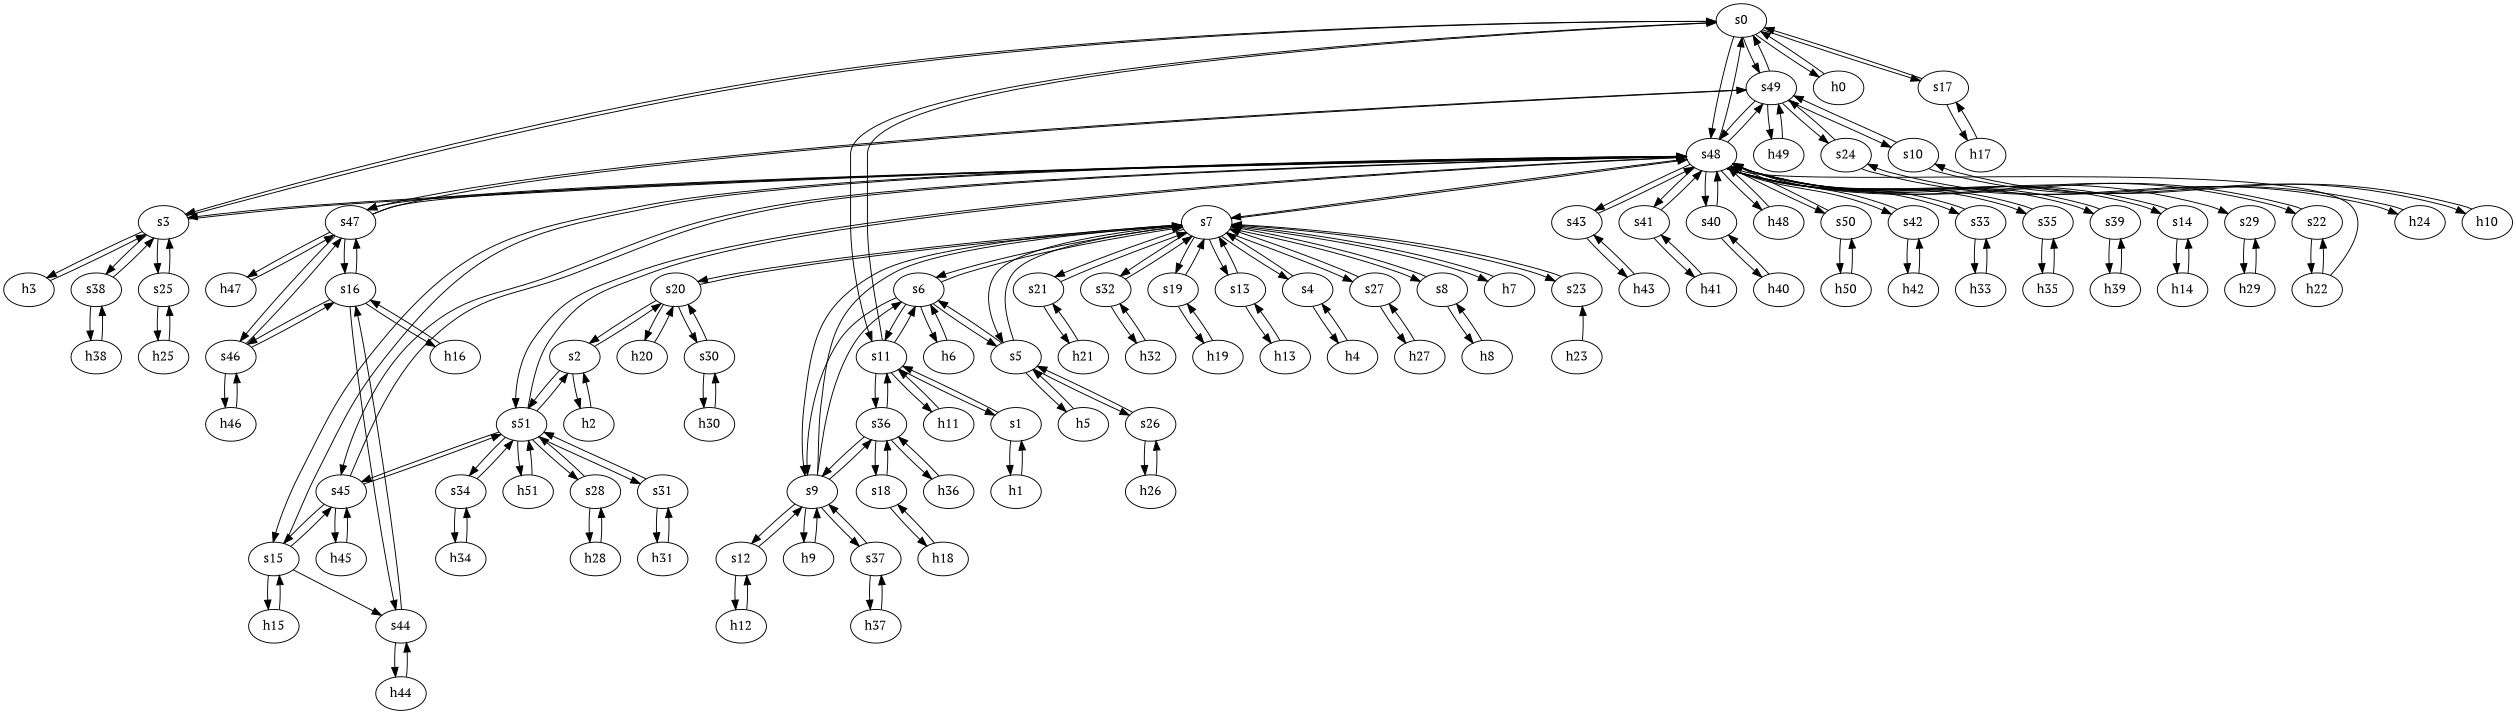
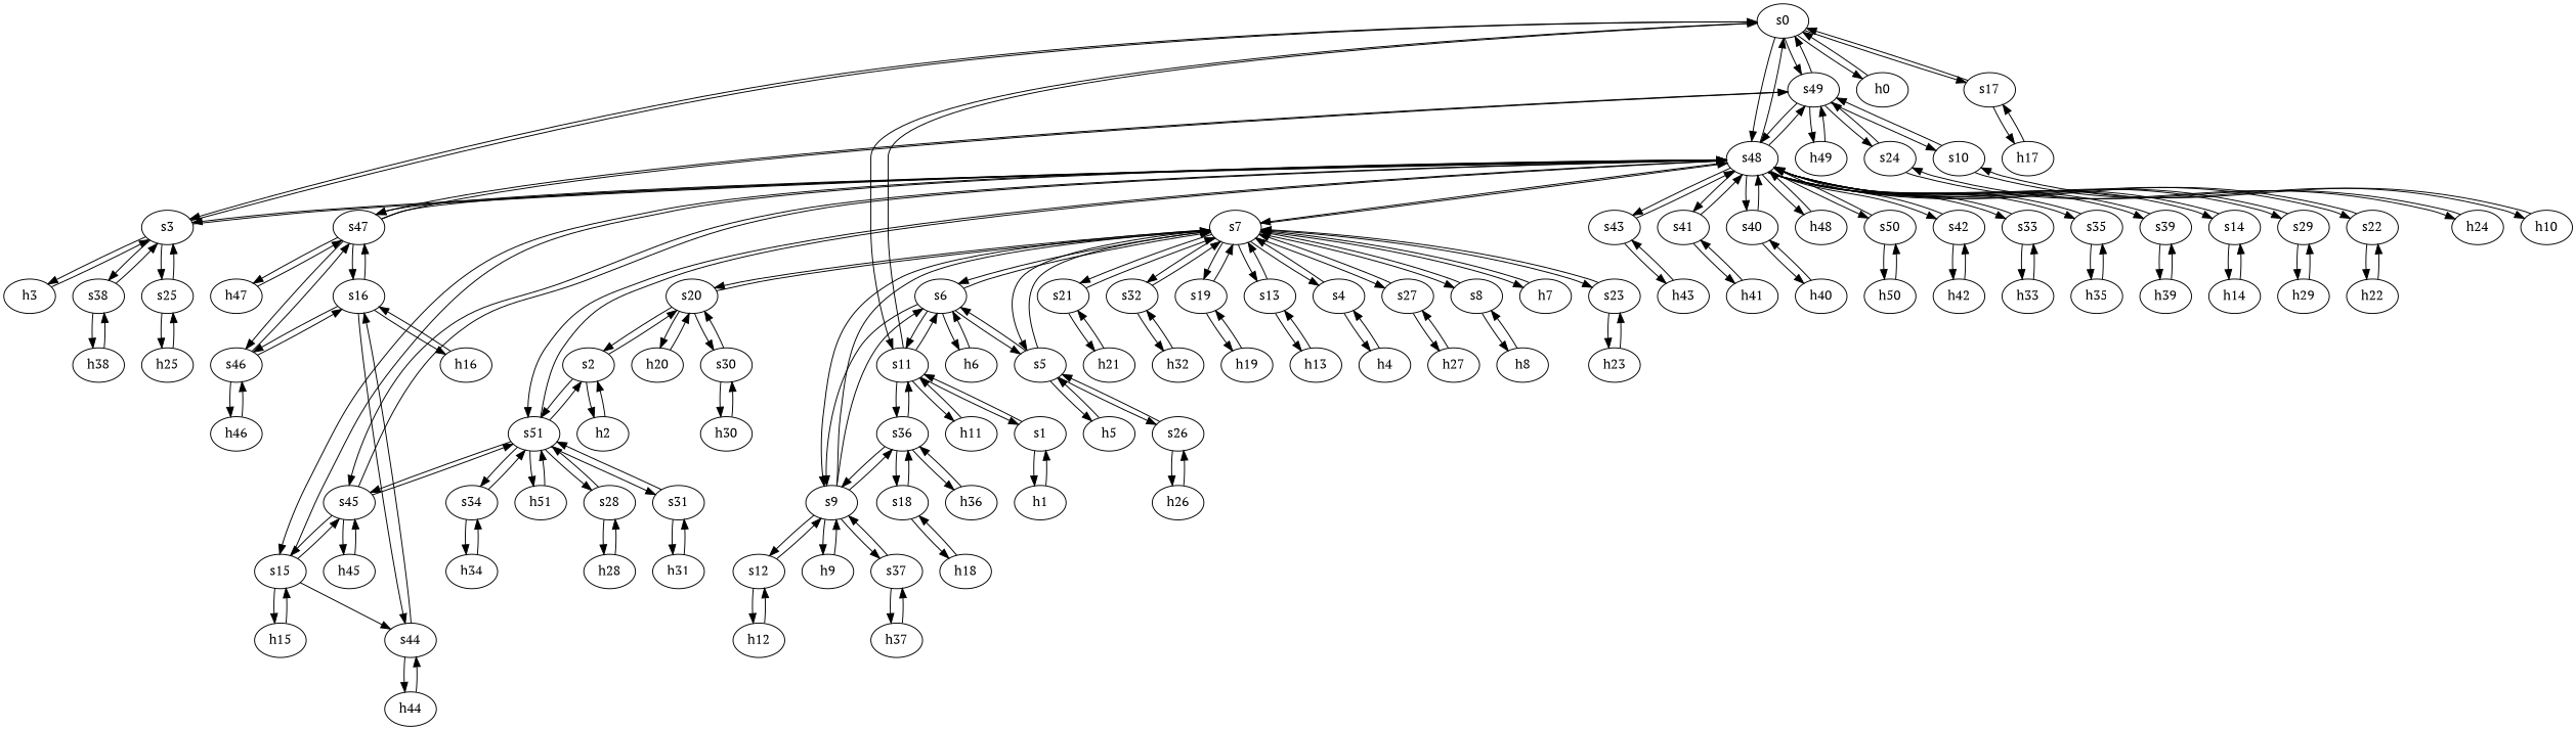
  strict digraph {
    fontname="PT Serif"
    node [fontname="PT Serif" type=switch]
    edge [capacity="1Gbps" cost=1 dst_port=1 fontname="PT Serif" src_port=1]
    s0
    s49
    s48
    s11
    s3
    h0 [ip="111.0.0.0" mac="00:00:00:00:0:0" type=host]
    s17
    s47
    h49 [ip="111.0.49.49" mac="00:00:00:00:49:49" type=host]
    s24
    s10
    s7
    s45
    s43
    s41
    s40
    h48 [ip="111.0.48.48" mac="00:00:00:00:48:48" type=host]
    s51
    s50
    s15
    s42
    s33
    s35
    s39
    s14
    s29
    s22
    s6
    s36
    h11 [ip="111.0.11.11" mac="00:00:00:00:11:11" type=host]
    s1
    h3 [ip="111.0.3.3" mac="00:00:00:00:3:3" type=host]
    s38
    s25
    h17 [ip="111.0.17.17" mac="00:00:00:00:17:17" type=host]
    h47 [ip="111.0.47.47" mac="00:00:00:00:47:47" type=host]
    s46
    s16
    h24 [ip="111.0.24.24" mac="00:00:00:00:24:24" type=host]
    h10 [ip="111.0.10.10" mac="00:00:00:00:10:10" type=host]
    s21
    s5
    s32
    s19
    s13
    s20
    s4
    s27
    s8
    h7 [ip="111.0.7.7" mac="00:00:00:00:7:7" type=host]
    s9
    s23
    h45 [ip="111.0.45.45" mac="00:00:00:00:45:45" type=host]
    h43 [ip="111.0.43.43" mac="00:00:00:00:43:43" type=host]
    h41 [ip="111.0.41.41" mac="00:00:00:00:41:41" type=host]
    h40 [ip="111.0.40.40" mac="00:00:00:00:40:40" type=host]
    s2
    s34
    h51 [ip="111.0.51.51" mac="00:00:00:00:51:51" type=host]
    s28
    s31
    h50 [ip="111.0.50.50" mac="00:00:00:00:50:50" type=host]
    s44
    h15 [ip="111.0.15.15" mac="00:00:00:00:15:15" type=host]
    h42 [ip="111.0.42.42" mac="00:00:00:00:42:42" type=host]
    h33 [ip="111.0.33.33" mac="00:00:00:00:33:33" type=host]
    h35 [ip="111.0.35.35" mac="00:00:00:00:35:35" type=host]
    h39 [ip="111.0.39.39" mac="00:00:00:00:39:39" type=host]
    h14 [ip="111.0.14.14" mac="00:00:00:00:14:14" type=host]
    h29 [ip="111.0.29.29" mac="00:00:00:00:29:29" type=host]
    h22 [ip="111.0.22.22" mac="00:00:00:00:22:22" type=host]
    h6 [ip="111.0.6.6" mac="00:00:00:00:6:6" type=host]
    s18
    h36 [ip="111.0.36.36" mac="00:00:00:00:36:36" type=host]
    h1 [ip="111.0.1.1" mac="00:00:00:00:1:1" type=host]
    h38 [ip="111.0.38.38" mac="00:00:00:00:38:38" type=host]
    h25 [ip="111.0.25.25" mac="00:00:00:00:25:25" type=host]
    h21 [ip="111.0.21.21" mac="00:00:00:00:21:21" type=host]
    h5 [ip="111.0.5.5" mac="00:00:00:00:5:5" type=host]
    s26
    h32 [ip="111.0.32.32" mac="00:00:00:00:32:32" type=host]
    h19 [ip="111.0.19.19" mac="00:00:00:00:19:19" type=host]
    h13 [ip="111.0.13.13" mac="00:00:00:00:13:13" type=host]
    h20 [ip="111.0.20.20" mac="00:00:00:00:20:20" type=host]
    s30
    h4 [ip="111.0.4.4" mac="00:00:00:00:4:4" type=host]
    h27 [ip="111.0.27.27" mac="00:00:00:00:27:27" type=host]
    h8 [ip="111.0.8.8" mac="00:00:00:00:8:8" type=host]
    s12
    h9 [ip="111.0.9.9" mac="00:00:00:00:9:9" type=host]
    s37
    h23 [ip="111.0.23.23" mac="00:00:00:00:23:23" type=host]
    h26 [ip="111.0.26.26" mac="00:00:00:00:26:26" type=host]
    h2 [ip="111.0.2.2" mac="00:00:00:00:2:2" type=host]
    h30 [ip="111.0.30.30" mac="00:00:00:00:30:30" type=host]
    h12 [ip="111.0.12.12" mac="00:00:00:00:12:12" type=host]
    h37 [ip="111.0.37.37" mac="00:00:00:00:37:37" type=host]
    h46 [ip="111.0.46.46" mac="00:00:00:00:46:46" type=host]
    h16 [ip="111.0.16.16" mac="00:00:00:00:16:16" type=host]
    h44 [ip="111.0.44.44" mac="00:00:00:00:44:44" type=host]
    h34 [ip="111.0.34.34" mac="00:00:00:00:34:34" type=host]
    h28 [ip="111.0.28.28" mac="00:00:00:00:28:28" type=host]
    h31 [ip="111.0.31.31" mac="00:00:00:00:31:31" type=host]
    h18 [ip="111.0.18.18" mac="00:00:00:00:18:18" type=host]
    s0 -> s49 [dst_port=2 src_port=6]
    s0 -> s48 [dst_port=2 src_port=2]
    s0 -> s11 [dst_port=2 src_port=5]
    s0 -> s3 [dst_port=2 src_port=4]
    s0 -> h0
    s0 -> s17 [dst_port=2 src_port=3]
    s49 -> s0 [dst_port=6 src_port=2]
    s49 -> s48 [dst_port=18 src_port=6]
    s49 -> s47 [dst_port=5 src_port=5]
    s49 -> h49
    s49 -> s24 [dst_port=2 src_port=4]
    s49 -> s10 [dst_port=2 src_port=3]
    s48 -> s0 [dst_port=2 src_port=2]
    s48 -> s49 [dst_port=6 src_port=18]
    s48 -> s3 [dst_port=5 src_port=3]
    s48 -> s47 [dst_port=4 src_port=17]
    s48 -> s7 [dst_port=9 src_port=4]
    s48 -> s45 [dst_port=3 src_port=16]
    s48 -> s43 [dst_port=2 src_port=15]
    s48 -> s41 [dst_port=2 src_port=13]
    s48 -> s40 [dst_port=2 src_port=12]
    s48 -> h48
    s48 -> s51 [dst_port=7 src_port=19]
    s48 -> s50 [dst_port=2 src_port=20]
    s48 -> s15 [dst_port=2 src_port=6]
    s48 -> s42 [dst_port=2 src_port=14]
    s48 -> s33 [dst_port=2 src_port=9]
    s48 -> s35 [dst_port=2 src_port=10]
    s48 -> s39 [dst_port=2 src_port=11]
    s48 -> s14 [dst_port=2 src_port=5]
    s48 -> s29 [dst_port=2 src_port=8]
    s48 -> s22 [dst_port=2 src_port=7]
    s11 -> s0 [dst_port=5 src_port=2]
    s11 -> s6 [dst_port=4 src_port=4]
    s11 -> s36 [dst_port=3 src_port=5]
    s11 -> h11
    s11 -> s1 [dst_port=2 src_port=3]
    s3 -> s0 [dst_port=4 src_port=2]
    s3 -> s48 [dst_port=3 src_port=5]
    s3 -> h3
    s3 -> s38 [dst_port=2 src_port=4]
    s3 -> s25 [dst_port=2 src_port=3]
    h0 -> s0
    s17 -> s0 [dst_port=3 src_port=2]
    s17 -> h17
    s47 -> s49 [dst_port=5 src_port=5]
    s47 -> s48 [dst_port=17 src_port=4]
    s47 -> h47
    s47 -> s46 [dst_port=3 src_port=3]
    s47 -> s16 [dst_port=4 src_port=2]
    h49 -> s49
    s24 -> s49 [dst_port=4 src_port=2]
    s24 -> h24
    s10 -> s49 [dst_port=3 src_port=2]
    s10 -> h10
    s7 -> s48 [dst_port=4 src_port=9]
    s7 -> s6 [dst_port=5 src_port=4]
    s7 -> s21 [dst_port=2 src_port=12]
    s7 -> s5 [dst_port=4 src_port=3]
    s7 -> s32 [dst_port=2 src_port=5]
    s7 -> s19 [dst_port=2 src_port=10]
    s7 -> s13 [dst_port=2 src_port=8]
    s7 -> s20 [dst_port=3 src_port=11]
    s7 -> s4 [dst_port=2 src_port=2]
    s7 -> s27 [dst_port=2 src_port=14]
    s7 -> s8 [dst_port=2 src_port=6]
    s7 -> h7
    s7 -> s9 [dst_port=3 src_port=7]
    s7 -> s23 [dst_port=2 src_port=13]
    s45 -> s48 [dst_port=16 src_port=3]
    s45 -> s51 [dst_port=6 src_port=4]
    s45 -> s15 [dst_port=4 src_port=2]
    s45 -> h45
    s43 -> s48 [dst_port=15 src_port=2]
    s43 -> h43
    s41 -> s48 [dst_port=13 src_port=2]
    s41 -> h41
    s40 -> s48 [dst_port=12 src_port=2]
    s40 -> h40
    h48 -> s48
    s51 -> s48 [dst_port=19 src_port=7]
    s51 -> s45 [dst_port=4 src_port=6]
    s51 -> s2 [dst_port=2 src_port=2]
    s51 -> s34 [dst_port=2 src_port=5]
    s51 -> h51
    s51 -> s28 [dst_port=2 src_port=3]
    s51 -> s31 [dst_port=2 src_port=4]
    s50 -> s48 [dst_port=20 src_port=2]
    s50 -> h50
    s15 -> s48 [dst_port=6 src_port=2]
    s15 -> s45 [dst_port=2 src_port=4]
    s15 -> s44 [dst_port=2 src_port=3]
    s15 -> h15
    s42 -> s48 [dst_port=14 src_port=2]
    s42 -> h42
    s33 -> s48 [dst_port=9 src_port=2]
    s33 -> h33
    s35 -> s48 [dst_port=10 src_port=2]
    s35 -> h35
    s39 -> s48 [dst_port=11 src_port=2]
    s39 -> h39
    s14 -> s48 [dst_port=5 src_port=2]
    s14 -> h14
-   h22 -> s48 [dst_port=8 src_port=2]
+   s29 -> s48 [dst_port=8 src_port=2]
    s29 -> h29
    s22 -> s48 [dst_port=7 src_port=2]
    s22 -> h22
    s6 -> s11 [dst_port=4 src_port=4]
    s6 -> s7 [dst_port=4 src_port=5]
    s6 -> s5 [dst_port=3 src_port=2]
    s6 -> s9 [dst_port=2 src_port=3]
    s6 -> h6
    s36 -> s11 [dst_port=5 src_port=3]
    s36 -> s9 [dst_port=5 src_port=2]
    s36 -> s18 [dst_port=2 src_port=4]
    s36 -> h36
    h11 -> s11
    s1 -> s11 [dst_port=3 src_port=2]
    s1 -> h1
    h3 -> s3
    s38 -> s3 [dst_port=4 src_port=2]
    s38 -> h38
    s25 -> s3 [dst_port=3 src_port=2]
    s25 -> h25
    h17 -> s17
    h47 -> s47
    s46 -> s47 [dst_port=3 src_port=3]
    s46 -> s16 [dst_port=3 src_port=2]
    s46 -> h46
    s16 -> s47 [dst_port=2 src_port=4]
    s16 -> s46 [dst_port=2 src_port=3]
    s16 -> s44 [dst_port=3 src_port=2]
    s16 -> h16
    h24 -> s24
    h10 -> s10
    s21 -> s7 [dst_port=12 src_port=2]
    s21 -> h21
    s5 -> s7 [dst_port=3 src_port=4]
    s5 -> s6 [dst_port=2 src_port=3]
    s5 -> h5
    s5 -> s26 [dst_port=2 src_port=2]
    s32 -> s7 [dst_port=5 src_port=2]
    s32 -> h32
    s19 -> s7 [dst_port=10 src_port=2]
    s19 -> h19
    s13 -> s7 [dst_port=8 src_port=2]
    s13 -> h13
    s20 -> s7 [dst_port=11 src_port=3]
    s20 -> s2 [dst_port=3 src_port=2]
    s20 -> h20
    s20 -> s30 [dst_port=2 src_port=4]
    s4 -> s7 [dst_port=2 src_port=2]
    s4 -> h4
    s27 -> s7 [dst_port=14 src_port=2]
    s27 -> h27
    s8 -> s7 [dst_port=6 src_port=2]
    s8 -> h8
    h7 -> s7
    s9 -> s7 [dst_port=7 src_port=3]
    s9 -> s6 [dst_port=3 src_port=2]
    s9 -> s36 [dst_port=2 src_port=5]
    s9 -> s12 [dst_port=2 src_port=4]
    s9 -> h9
    s9 -> s37 [dst_port=2 src_port=6]
    s23 -> s7 [dst_port=13 src_port=2]
+   s23 -> h23
    h45 -> s45
    h43 -> s43
    h41 -> s41
    h40 -> s40
    s2 -> s51 [dst_port=2 src_port=2]
    s2 -> s20 [dst_port=2 src_port=3]
    s2 -> h2
    s34 -> s51 [dst_port=5 src_port=2]
    s34 -> h34
    h51 -> s51
    s28 -> s51 [dst_port=3 src_port=2]
    s28 -> h28
    s31 -> s51 [dst_port=4 src_port=2]
    s31 -> h31
    h50 -> s50
    s44 -> s16 [dst_port=2 src_port=3]
    s44 -> h44
    h15 -> s15
    h42 -> s42
    h33 -> s33
    h35 -> s35
    h39 -> s39
    h14 -> s14
    h29 -> s29
    h22 -> s22
    h6 -> s6
    s18 -> s36 [dst_port=4 src_port=2]
    s18 -> h18
    h36 -> s36
    h1 -> s1
    h38 -> s38
    h25 -> s25
    h21 -> s21
    h5 -> s5
    s26 -> s5 [dst_port=2 src_port=2]
    s26 -> h26
    h32 -> s32
    h19 -> s19
    h13 -> s13
    h20 -> s20
    s30 -> s20 [dst_port=4 src_port=2]
    s30 -> h30
    h4 -> s4
    h27 -> s27
    h8 -> s8
    s12 -> s9 [dst_port=4 src_port=2]
    s12 -> h12
    h9 -> s9
    s37 -> s9 [dst_port=6 src_port=2]
    s37 -> h37
    h23 -> s23
    h26 -> s26
    h2 -> s2
    h30 -> s30
    h12 -> s12
    h37 -> s37
    h46 -> s46
    h16 -> s16
    h44 -> s44
    h34 -> s34
    h28 -> s28
    h31 -> s31
    h18 -> s18
  }
